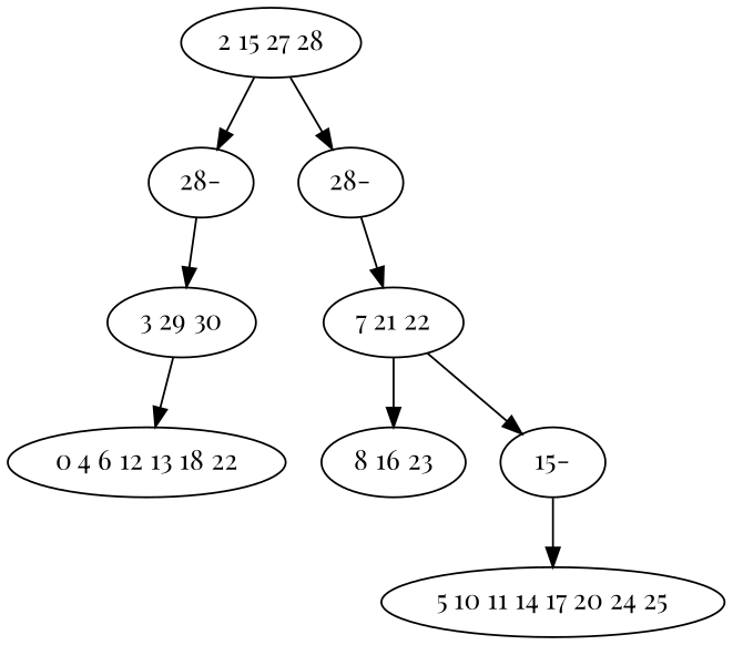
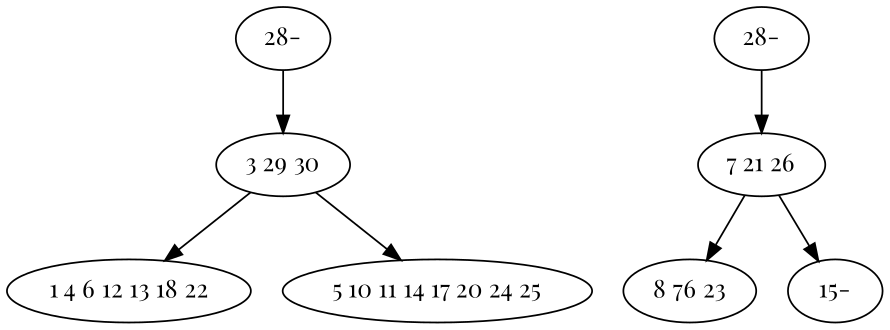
  digraph {
    fontname="Playfair Display"
    node [fontname="Playfair Display"]
    edge [fontname="Playfair Display"]
-   n1 [label="2 15 27 28"]
    n2 [label="28-"]
    n3 [label="28-"]
    n4 [label="3 29 30"]
-   n5 [label="8 16 23"]
-   n6 [label="7 21 22"]
-   n7 [label="0 4 6 12 13 18 22"]
+   n5 [label="8 76 23"]
+   n6 [label="7 21 26"]
+   n7 [label="1 4 6 12 13 18 22"]
    n8 [label="15-"]
    n9 [label="5 10 11 14 17 20 24 25"]
-   n1 -> n2
-   n1 -> n3
    n2 -> n4
    n3 -> n6
    n4 -> n7
    n6 -> n5
    n6 -> n8
-   n8 -> n9
+   n4 -> n9
  }
